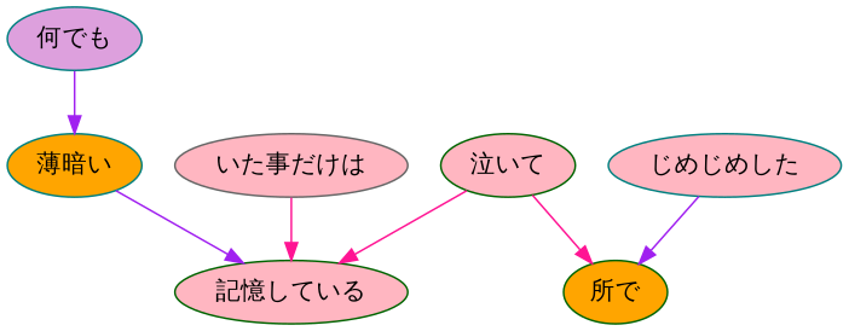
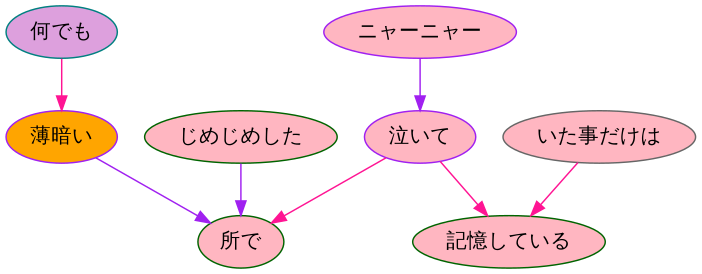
  digraph {
    node [color=darkgreen fillcolor=lightpink style=filled]
    edge [color=deeppink]
    "何でも" [color=teal fillcolor=plum]
-   "薄暗い" [color=teal fillcolor=orange]
-   "所で" [fillcolor=orange]
-   "泣いて"
+   "薄暗い" [color=purple fillcolor=orange]
+   "所で"
+   "泣いて" [color=purple]
    "記憶している"
-   "じめじめした" [color=teal]
+   "じめじめした"
+   "ニャーニャー" [color=purple]
    "いた事だけは" [color=gray40]
-   "何でも" -> "薄暗い" [color=purple]
-   "薄暗い" -> "記憶している" [color=purple]
+   "何でも" -> "薄暗い"
+   "薄暗い" -> "所で" [color=purple]
    "泣いて" -> "所で"
    "泣いて" -> "記憶している"
    "じめじめした" -> "所で" [color=purple]
+   "ニャーニャー" -> "泣いて" [color=purple]
    "いた事だけは" -> "記憶している"
  }
